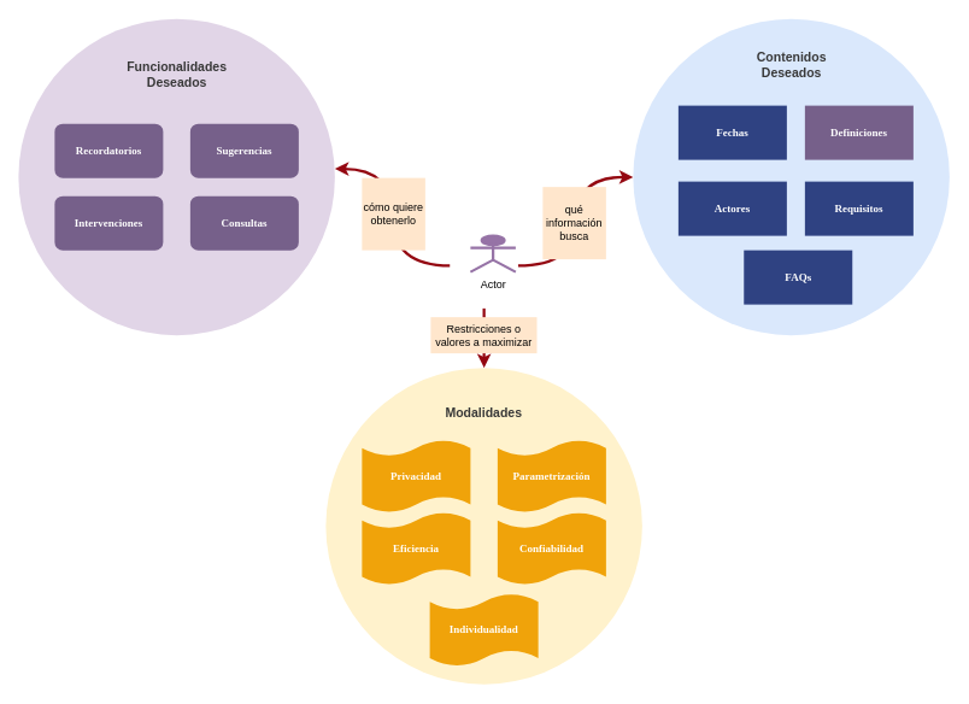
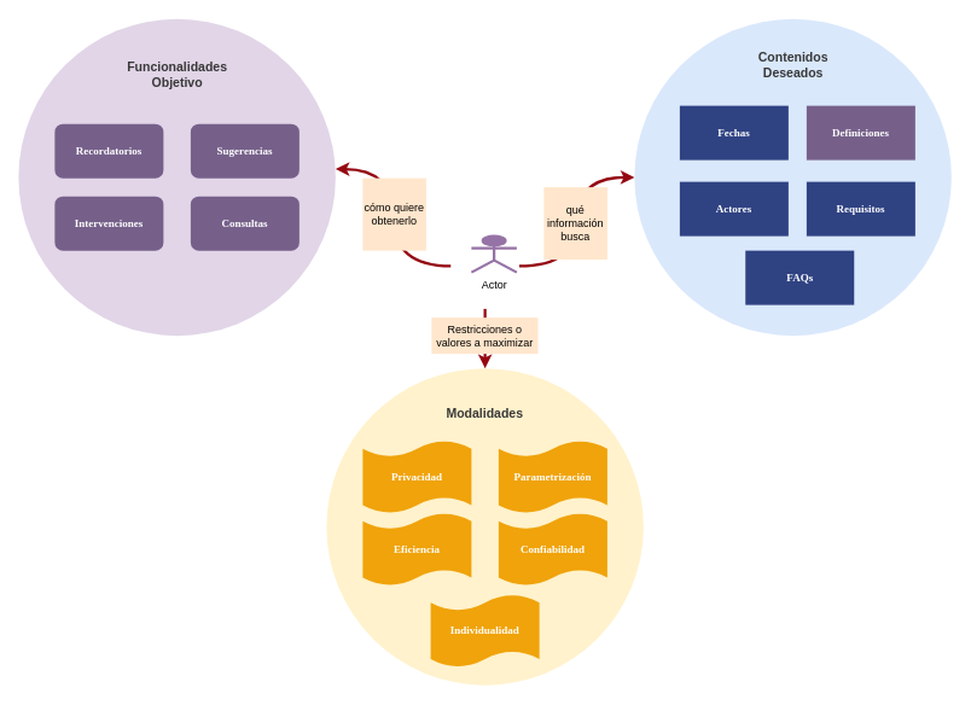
  <mxCell id="0" />
  <mxCell id="1" parent="0" />
  <mxCell id="2" style="edgeStyle=orthogonalEdgeStyle;orthogonalLoop=1;jettySize=auto;html=1;exitX=0;exitY=0.5;exitDx=0;exitDy=0;entryX=1;entryY=0.474;entryDx=0;entryDy=0;entryPerimeter=0;curved=1;strokeWidth=3;strokeColor=#940711;" parent="1" source="5" target="8" edge="1"><mxGeometry relative="1" as="geometry" /></mxCell>
  <mxCell id="3" style="edgeStyle=orthogonalEdgeStyle;orthogonalLoop=1;jettySize=auto;html=1;exitX=1;exitY=0.5;exitDx=0;exitDy=0;entryX=0;entryY=0.5;entryDx=0;entryDy=0;curved=1;strokeWidth=3;strokeColor=#940711;" parent="1" source="5" target="9" edge="1"><mxGeometry relative="1" as="geometry" /></mxCell>
  <mxCell id="4" style="edgeStyle=orthogonalEdgeStyle;rounded=0;orthogonalLoop=1;jettySize=auto;html=1;entryX=0.5;entryY=0;entryDx=0;entryDy=0;strokeWidth=3;strokeColor=#940711;" parent="1" source="5" target="7" edge="1"><mxGeometry relative="1" as="geometry" /></mxCell>
  <mxCell id="5" value="" style="rounded=0;whiteSpace=wrap;html=1;strokeColor=none;" parent="1" vertex="1"><mxGeometry x="497.5" y="246" width="75" height="94" as="geometry" /></mxCell>
  <mxCell id="6" value="Actor" style="shape=umlActor;verticalLabelPosition=bottom;verticalAlign=top;html=1;outlineConnect=0;strokeColor=#9673A6;fillColor=#9673A6;strokeWidth=3;" parent="1" vertex="1"><mxGeometry x="520" y="260" width="50" height="40" as="geometry" /></mxCell>
  <mxCell id="7" value="" style="ellipse;whiteSpace=wrap;html=1;aspect=fixed;fillColor=#fff2cc;strokeColor=none;" parent="1" vertex="1"><mxGeometry x="360" y="406" width="350" height="350" as="geometry" /></mxCell>
  <mxCell id="8" value="" style="ellipse;whiteSpace=wrap;html=1;aspect=fixed;fillColor=#e1d5e7;strokeColor=none;" parent="1" vertex="1"><mxGeometry x="20" y="20" width="350" height="350" as="geometry" /></mxCell>
  <mxCell id="9" value="" style="ellipse;whiteSpace=wrap;html=1;aspect=fixed;fillColor=#dae8fc;strokeColor=none;" parent="1" vertex="1"><mxGeometry x="700" y="20" width="350" height="350" as="geometry" /></mxCell>
  <mxCell id="10" value="cómo quiere obtenerlo" style="rounded=0;whiteSpace=wrap;html=1;fillColor=#ffe6cc;strokeColor=none;" parent="1" vertex="1"><mxGeometry x="400" y="196" width="70" height="80" as="geometry" /></mxCell>
  <mxCell id="11" value="qué información busca" style="rounded=0;whiteSpace=wrap;html=1;fillColor=#ffe6cc;strokeColor=none;" parent="1" vertex="1"><mxGeometry x="600" y="206" width="70" height="80" as="geometry" /></mxCell>
  <mxCell id="12" value="Restricciones o valores a maximizar" style="rounded=0;whiteSpace=wrap;html=1;fillColor=#ffe6cc;strokeColor=none;" parent="1" vertex="1"><mxGeometry x="476" y="350" width="117.5" height="40" as="geometry" /></mxCell>
- <mxCell id="13" value="Funcionalidades Deseados" style="text;html=1;strokeColor=none;fillColor=none;align=center;verticalAlign=middle;whiteSpace=wrap;rounded=0;fontSize=14;fontStyle=1;fontColor=#383838;" parent="1" vertex="1"><mxGeometry x="127.5" y="56" width="135" height="50" as="geometry" /></mxCell>
+ <mxCell id="13" value="Funcionalidades Objetivo" style="text;html=1;strokeColor=none;fillColor=none;align=center;verticalAlign=middle;whiteSpace=wrap;rounded=0;fontSize=14;fontStyle=1;fontColor=#383838;" parent="1" vertex="1"><mxGeometry x="127.5" y="56" width="135" height="50" as="geometry" /></mxCell>
  <mxCell id="14" value="&lt;font style=&quot;font-size: 14px&quot;&gt;Contenidos Deseados&lt;/font&gt;" style="text;html=1;strokeColor=none;fillColor=none;align=center;verticalAlign=middle;whiteSpace=wrap;rounded=0;fontSize=14;fontStyle=1;fontColor=#383838;" parent="1" vertex="1"><mxGeometry x="807.5" y="46" width="135" height="50" as="geometry" /></mxCell>
  <mxCell id="15" value="Modalidades" style="text;html=1;strokeColor=none;fillColor=none;align=center;verticalAlign=middle;whiteSpace=wrap;rounded=0;fontSize=14;fontStyle=1;fontColor=#383838;" parent="1" vertex="1"><mxGeometry x="515" y="446" width="40" height="20" as="geometry" /></mxCell>
  <mxCell id="16" value="Confiabilidad" style="shape=tape;whiteSpace=wrap;html=1;size=0.222;fillColor=#f0a30a;strokeColor=none;fontColor=#FFFFFF;fontStyle=1;fontFamily=Verdana;" parent="1" vertex="1"><mxGeometry x="550" y="566" width="120" height="80" as="geometry" /></mxCell>
  <mxCell id="17" value="Recordatorios" style="rounded=1;whiteSpace=wrap;html=1;fillColor=#76608a;strokeColor=none;fontColor=#FFFFFF;fontStyle=1;fontFamily=Verdana;" parent="1" vertex="1"><mxGeometry x="60" y="136" width="120" height="60" as="geometry" /></mxCell>
  <mxCell id="18" value="Fechas" style="rounded=0;whiteSpace=wrap;html=1;strokeColor=none;fillColor=#2F4282;fontColor=#FFFFFF;fontStyle=1;fontFamily=Verdana;" parent="1" vertex="1"><mxGeometry x="750" y="116" width="120" height="60" as="geometry" /></mxCell>
  <mxCell id="19" value="Sugerencias" style="rounded=1;whiteSpace=wrap;html=1;fillColor=#76608a;strokeColor=none;fontColor=#FFFFFF;fontStyle=1;fontFamily=Verdana;" parent="1" vertex="1"><mxGeometry x="210" y="136" width="120" height="60" as="geometry" /></mxCell>
  <mxCell id="20" value="Intervenciones" style="rounded=1;whiteSpace=wrap;html=1;fillColor=#76608a;strokeColor=none;fontColor=#FFFFFF;fontStyle=1;fontFamily=Verdana;" parent="1" vertex="1"><mxGeometry x="60" y="216" width="120" height="60" as="geometry" /></mxCell>
  <mxCell id="21" value="Consultas" style="rounded=1;whiteSpace=wrap;html=1;fillColor=#76608a;strokeColor=none;fontColor=#FFFFFF;fontStyle=1;fontFamily=Verdana;" parent="1" vertex="1"><mxGeometry x="210" y="216" width="120" height="60" as="geometry" /></mxCell>
  <mxCell id="22" value="Individualidad" style="shape=tape;whiteSpace=wrap;html=1;size=0.222;fillColor=#f0a30a;strokeColor=none;fontColor=#FFFFFF;fontStyle=1;fontFamily=Verdana;" parent="1" vertex="1"><mxGeometry x="475" y="656" width="120" height="80" as="geometry" /></mxCell>
  <mxCell id="23" value="Eficiencia" style="shape=tape;whiteSpace=wrap;html=1;size=0.222;fillColor=#f0a30a;strokeColor=none;fontColor=#FFFFFF;fontStyle=1;fontFamily=Verdana;" parent="1" vertex="1"><mxGeometry x="400" y="566" width="120" height="80" as="geometry" /></mxCell>
  <mxCell id="24" value="Parametrización" style="shape=tape;whiteSpace=wrap;html=1;size=0.222;fillColor=#f0a30a;strokeColor=none;fontColor=#FFFFFF;fontStyle=1;fontFamily=Verdana;" parent="1" vertex="1"><mxGeometry x="550" y="486" width="120" height="80" as="geometry" /></mxCell>
  <mxCell id="25" value="Privacidad" style="shape=tape;whiteSpace=wrap;html=1;size=0.222;fillColor=#f0a30a;strokeColor=none;fontColor=#FFFFFF;fontStyle=1;fontFamily=Verdana;" parent="1" vertex="1"><mxGeometry x="400" y="486" width="120" height="80" as="geometry" /></mxCell>
  <mxCell id="26" value="Definiciones" style="rounded=0;whiteSpace=wrap;html=1;strokeColor=none;fillColor=#76608a;fontColor=#FFFFFF;fontStyle=1;fontFamily=Verdana;" parent="1" vertex="1"><mxGeometry x="890" y="116" width="120" height="60" as="geometry" /></mxCell>
  <mxCell id="27" value="Actores" style="rounded=0;whiteSpace=wrap;html=1;strokeColor=none;fillColor=#2F4282;fontColor=#FFFFFF;fontStyle=1;fontFamily=Verdana;" parent="1" vertex="1"><mxGeometry x="750" y="200" width="120" height="60" as="geometry" /></mxCell>
  <mxCell id="28" value="Requisitos" style="rounded=0;whiteSpace=wrap;html=1;strokeColor=none;fillColor=#2F4282;fontColor=#FFFFFF;fontStyle=1;fontFamily=Verdana;" parent="1" vertex="1"><mxGeometry x="890" y="200" width="120" height="60" as="geometry" /></mxCell>
  <mxCell id="29" value="FAQs" style="rounded=0;whiteSpace=wrap;html=1;strokeColor=none;fillColor=#2F4282;fontColor=#FFFFFF;fontStyle=1;fontFamily=Verdana;" parent="1" vertex="1"><mxGeometry x="822.5" y="276" width="120" height="60" as="geometry" /></mxCell>
